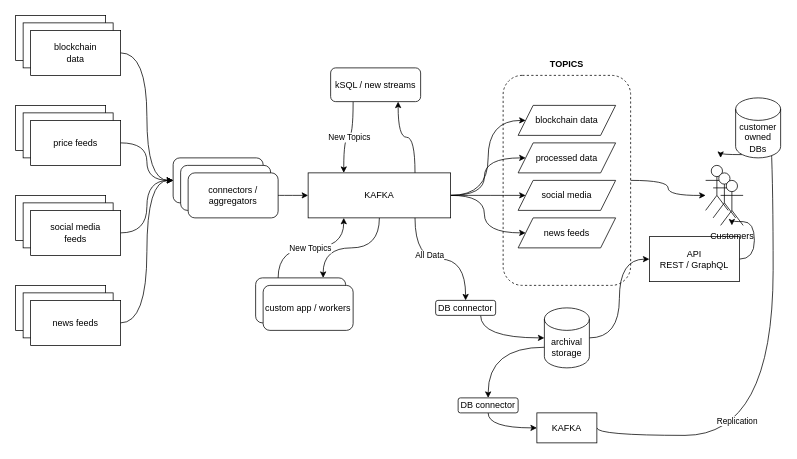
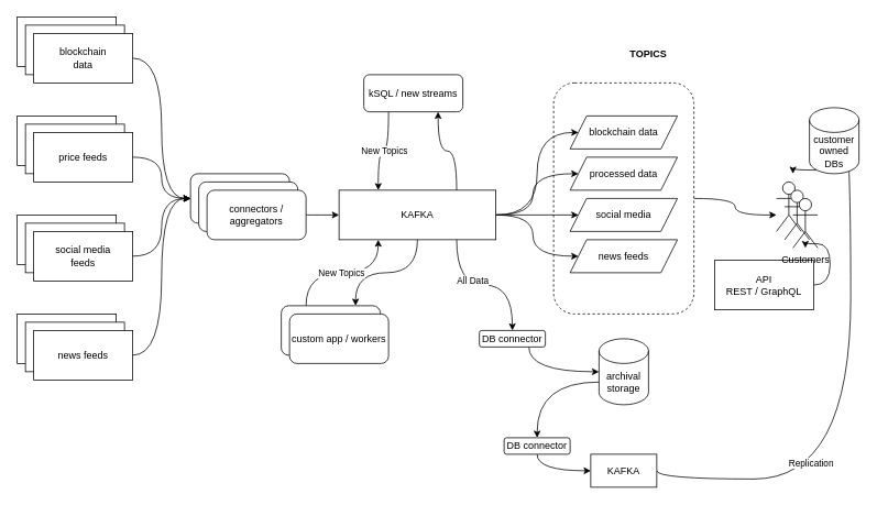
  <mxCell id="0" />
  <mxCell id="1" parent="0" />
  <mxCell id="2" style="edgeStyle=orthogonalEdgeStyle;curved=1;rounded=0;orthogonalLoop=1;jettySize=auto;html=1;exitX=1;exitY=0.5;exitDx=0;exitDy=0;" edge="1" parent="1" source="3"><mxGeometry relative="1" as="geometry"><mxPoint x="940" y="260" as="targetPoint" /></mxGeometry></mxCell>
  <mxCell id="3" value="" style="rounded=1;whiteSpace=wrap;html=1;dashed=1;fillColor=none;" vertex="1" parent="1"><mxGeometry x="670" y="100" width="170" height="280" as="geometry" /></mxCell>
  <mxCell id="4" value="" style="group" vertex="1" connectable="0" parent="1"><mxGeometry x="20" y="20" width="140" height="80" as="geometry" /></mxCell>
  <mxCell id="5" value="blockchains" style="rounded=0;whiteSpace=wrap;html=1;" vertex="1" parent="4"><mxGeometry width="120" height="60" as="geometry" /></mxCell>
  <mxCell id="6" value="blockchains" style="rounded=0;whiteSpace=wrap;html=1;" vertex="1" parent="4"><mxGeometry x="10" y="10" width="120" height="60" as="geometry" /></mxCell>
  <mxCell id="7" value="blockchain&lt;br&gt;data" style="rounded=0;whiteSpace=wrap;html=1;" vertex="1" parent="4"><mxGeometry x="20" y="20" width="120" height="60" as="geometry" /></mxCell>
  <mxCell id="8" value="" style="group" vertex="1" connectable="0" parent="1"><mxGeometry x="20" y="140" width="140" height="80" as="geometry" /></mxCell>
  <mxCell id="9" value="blockchains" style="rounded=0;whiteSpace=wrap;html=1;" vertex="1" parent="8"><mxGeometry width="120" height="60" as="geometry" /></mxCell>
  <mxCell id="10" value="blockchains" style="rounded=0;whiteSpace=wrap;html=1;" vertex="1" parent="8"><mxGeometry x="10" y="10" width="120" height="60" as="geometry" /></mxCell>
  <mxCell id="11" value="price feeds" style="rounded=0;whiteSpace=wrap;html=1;" vertex="1" parent="8"><mxGeometry x="20" y="20" width="120" height="60" as="geometry" /></mxCell>
  <mxCell id="12" value="" style="group" vertex="1" connectable="0" parent="1"><mxGeometry x="20" y="260" width="140" height="80" as="geometry" /></mxCell>
  <mxCell id="13" value="blockchains" style="rounded=0;whiteSpace=wrap;html=1;" vertex="1" parent="12"><mxGeometry width="120" height="60" as="geometry" /></mxCell>
  <mxCell id="14" value="blockchains" style="rounded=0;whiteSpace=wrap;html=1;" vertex="1" parent="12"><mxGeometry x="10" y="10" width="120" height="60" as="geometry" /></mxCell>
  <mxCell id="15" value="social media&lt;br&gt;feeds" style="rounded=0;whiteSpace=wrap;html=1;" vertex="1" parent="12"><mxGeometry x="20" y="20" width="120" height="60" as="geometry" /></mxCell>
  <mxCell id="16" value="" style="group" vertex="1" connectable="0" parent="1"><mxGeometry x="20" y="380" width="140" height="80" as="geometry" /></mxCell>
  <mxCell id="17" value="blockchains" style="rounded=0;whiteSpace=wrap;html=1;" vertex="1" parent="16"><mxGeometry width="120" height="60" as="geometry" /></mxCell>
  <mxCell id="18" value="blockchains" style="rounded=0;whiteSpace=wrap;html=1;" vertex="1" parent="16"><mxGeometry x="10" y="10" width="120" height="60" as="geometry" /></mxCell>
  <mxCell id="19" value="news feeds" style="rounded=0;whiteSpace=wrap;html=1;" vertex="1" parent="16"><mxGeometry x="20" y="20" width="120" height="60" as="geometry" /></mxCell>
  <mxCell id="20" value="" style="group" vertex="1" connectable="0" parent="1"><mxGeometry x="230" y="210" width="140" height="80" as="geometry" /></mxCell>
  <mxCell id="21" value="connectors" style="rounded=1;whiteSpace=wrap;html=1;" vertex="1" parent="20"><mxGeometry width="120" height="60" as="geometry" /></mxCell>
  <mxCell id="22" value="connectors" style="rounded=1;whiteSpace=wrap;html=1;" vertex="1" parent="20"><mxGeometry x="10" y="10" width="120" height="60" as="geometry" /></mxCell>
  <mxCell id="23" value="connectors /&lt;br&gt;aggregators" style="rounded=1;whiteSpace=wrap;html=1;" vertex="1" parent="20"><mxGeometry x="20" y="20" width="120" height="60" as="geometry" /></mxCell>
  <mxCell id="24" style="edgeStyle=orthogonalEdgeStyle;rounded=0;orthogonalLoop=1;jettySize=auto;html=1;exitX=1;exitY=0.5;exitDx=0;exitDy=0;entryX=0;entryY=0.5;entryDx=0;entryDy=0;curved=1;" edge="1" parent="1" source="7" target="21"><mxGeometry relative="1" as="geometry" /></mxCell>
  <mxCell id="25" style="edgeStyle=orthogonalEdgeStyle;curved=1;rounded=0;orthogonalLoop=1;jettySize=auto;html=1;exitX=1;exitY=0.5;exitDx=0;exitDy=0;entryX=0;entryY=0.5;entryDx=0;entryDy=0;" edge="1" parent="1" source="11" target="21"><mxGeometry relative="1" as="geometry" /></mxCell>
  <mxCell id="26" style="edgeStyle=orthogonalEdgeStyle;curved=1;rounded=0;orthogonalLoop=1;jettySize=auto;html=1;exitX=1;exitY=0.5;exitDx=0;exitDy=0;entryX=0;entryY=0.5;entryDx=0;entryDy=0;" edge="1" parent="1" source="15" target="21"><mxGeometry relative="1" as="geometry" /></mxCell>
  <mxCell id="27" style="edgeStyle=orthogonalEdgeStyle;curved=1;rounded=0;orthogonalLoop=1;jettySize=auto;html=1;exitX=1;exitY=0.5;exitDx=0;exitDy=0;entryX=0;entryY=0.5;entryDx=0;entryDy=0;" edge="1" parent="1" source="19" target="21"><mxGeometry relative="1" as="geometry" /></mxCell>
  <mxCell id="28" style="edgeStyle=orthogonalEdgeStyle;curved=1;rounded=0;orthogonalLoop=1;jettySize=auto;html=1;exitX=0.75;exitY=0;exitDx=0;exitDy=0;entryX=0.75;entryY=1;entryDx=0;entryDy=0;" edge="1" parent="1" source="34" target="39"><mxGeometry relative="1" as="geometry" /></mxCell>
  <mxCell id="29" style="edgeStyle=orthogonalEdgeStyle;curved=1;rounded=0;orthogonalLoop=1;jettySize=auto;html=1;exitX=1;exitY=0.5;exitDx=0;exitDy=0;entryX=0;entryY=0.5;entryDx=0;entryDy=0;" edge="1" parent="1" source="34" target="36"><mxGeometry relative="1" as="geometry"><Array as="points"><mxPoint x="650" y="260" /><mxPoint x="650" y="160" /></Array></mxGeometry></mxCell>
  <mxCell id="30" style="edgeStyle=orthogonalEdgeStyle;curved=1;rounded=0;orthogonalLoop=1;jettySize=auto;html=1;exitX=1;exitY=0.5;exitDx=0;exitDy=0;" edge="1" parent="1" source="34" target="40"><mxGeometry relative="1" as="geometry" /></mxCell>
  <mxCell id="31" style="edgeStyle=orthogonalEdgeStyle;curved=1;rounded=0;orthogonalLoop=1;jettySize=auto;html=1;exitX=1;exitY=0.5;exitDx=0;exitDy=0;entryX=0;entryY=0.5;entryDx=0;entryDy=0;" edge="1" parent="1" source="34" target="41"><mxGeometry relative="1" as="geometry" /></mxCell>
  <mxCell id="32" style="edgeStyle=orthogonalEdgeStyle;curved=1;rounded=0;orthogonalLoop=1;jettySize=auto;html=1;exitX=1;exitY=0.5;exitDx=0;exitDy=0;entryX=0;entryY=0.5;entryDx=0;entryDy=0;" edge="1" parent="1" source="34" target="42"><mxGeometry relative="1" as="geometry"><mxPoint x="640" y="290" as="targetPoint" /></mxGeometry></mxCell>
  <mxCell id="33" style="edgeStyle=orthogonalEdgeStyle;curved=1;rounded=0;orthogonalLoop=1;jettySize=auto;html=1;exitX=0.5;exitY=1;exitDx=0;exitDy=0;entryX=0.75;entryY=0;entryDx=0;entryDy=0;" edge="1" parent="1" source="34" target="45"><mxGeometry relative="1" as="geometry" /></mxCell>
  <mxCell id="34" value="KAFKA" style="rounded=0;whiteSpace=wrap;html=1;" vertex="1" parent="1"><mxGeometry x="410" y="230" width="190" height="60" as="geometry" /></mxCell>
  <mxCell id="35" style="edgeStyle=orthogonalEdgeStyle;curved=1;rounded=0;orthogonalLoop=1;jettySize=auto;html=1;exitX=1;exitY=0.5;exitDx=0;exitDy=0;entryX=0;entryY=0.5;entryDx=0;entryDy=0;" edge="1" parent="1" source="23" target="34"><mxGeometry relative="1" as="geometry" /></mxCell>
  <mxCell id="36" value="blockchain data" style="shape=parallelogram;perimeter=parallelogramPerimeter;whiteSpace=wrap;html=1;fixedSize=1;" vertex="1" parent="1"><mxGeometry x="690" y="140" width="130" height="40" as="geometry" /></mxCell>
  <mxCell id="37" style="edgeStyle=orthogonalEdgeStyle;curved=1;rounded=0;orthogonalLoop=1;jettySize=auto;html=1;exitX=0.25;exitY=1;exitDx=0;exitDy=0;entryX=0.25;entryY=0;entryDx=0;entryDy=0;" edge="1" parent="1" source="39" target="34"><mxGeometry relative="1" as="geometry" /></mxCell>
  <mxCell id="38" value="New Topics" style="edgeLabel;html=1;align=center;verticalAlign=middle;resizable=0;points=[];" vertex="1" connectable="0" parent="37"><mxGeometry x="-0.022" relative="1" as="geometry"><mxPoint as="offset" /></mxGeometry></mxCell>
  <mxCell id="39" value="kSQL / new streams" style="rounded=1;whiteSpace=wrap;html=1;" vertex="1" parent="1"><mxGeometry x="440" y="90" width="120" height="45" as="geometry" /></mxCell>
  <mxCell id="40" value="processed data" style="shape=parallelogram;perimeter=parallelogramPerimeter;whiteSpace=wrap;html=1;fixedSize=1;" vertex="1" parent="1"><mxGeometry x="690" y="190" width="130" height="40" as="geometry" /></mxCell>
  <mxCell id="41" value="social media" style="shape=parallelogram;perimeter=parallelogramPerimeter;whiteSpace=wrap;html=1;fixedSize=1;" vertex="1" parent="1"><mxGeometry x="690" y="240" width="130" height="40" as="geometry" /></mxCell>
  <mxCell id="42" value="news feeds" style="shape=parallelogram;perimeter=parallelogramPerimeter;whiteSpace=wrap;html=1;fixedSize=1;" vertex="1" parent="1"><mxGeometry x="690" y="290" width="130" height="40" as="geometry" /></mxCell>
- <mxCell id="43" value="&lt;b&gt;TOPICS&lt;/b&gt;" style="text;html=1;strokeColor=none;fillColor=none;align=center;verticalAlign=middle;whiteSpace=wrap;rounded=0;dashed=1;" vertex="1" parent="1"><mxGeometry x="725" y="70" width="60" height="30" as="geometry" /></mxCell>
+ <mxCell id="43" value="&lt;b&gt;TOPICS&lt;/b&gt;" style="text;html=1;strokeColor=none;fillColor=none;align=center;verticalAlign=middle;whiteSpace=wrap;rounded=0;dashed=1;" vertex="1" parent="1"><mxGeometry x="755" y="50" width="60" height="30" as="geometry" /></mxCell>
  <mxCell id="44" value="" style="group" vertex="1" connectable="0" parent="1"><mxGeometry x="340" y="370" width="130" height="70" as="geometry" /></mxCell>
  <mxCell id="45" value="" style="rounded=1;whiteSpace=wrap;html=1;" vertex="1" parent="44"><mxGeometry width="120" height="60" as="geometry" /></mxCell>
  <mxCell id="46" value="custom app / workers" style="rounded=1;whiteSpace=wrap;html=1;" vertex="1" parent="44"><mxGeometry x="10" y="10" width="120" height="60" as="geometry" /></mxCell>
  <mxCell id="47" style="edgeStyle=orthogonalEdgeStyle;curved=1;rounded=0;orthogonalLoop=1;jettySize=auto;html=1;exitX=0.25;exitY=0;exitDx=0;exitDy=0;entryX=0.25;entryY=1;entryDx=0;entryDy=0;" edge="1" parent="1" source="45" target="34"><mxGeometry relative="1" as="geometry" /></mxCell>
  <mxCell id="48" value="New Topics" style="edgeLabel;html=1;align=center;verticalAlign=middle;resizable=0;points=[];" vertex="1" connectable="0" parent="47"><mxGeometry x="-0.025" relative="1" as="geometry"><mxPoint as="offset" /></mxGeometry></mxCell>
- <mxCell id="49" style="edgeStyle=orthogonalEdgeStyle;curved=1;rounded=0;orthogonalLoop=1;jettySize=auto;html=1;exitX=1;exitY=0.5;exitDx=0;exitDy=0;exitPerimeter=0;entryX=0;entryY=0.5;entryDx=0;entryDy=0;" edge="1" parent="1" source="53" target="55"><mxGeometry relative="1" as="geometry" /></mxCell>
  <mxCell id="50" style="edgeStyle=orthogonalEdgeStyle;curved=1;rounded=0;orthogonalLoop=1;jettySize=auto;html=1;exitX=0.75;exitY=1;exitDx=0;exitDy=0;entryX=0.5;entryY=0;entryDx=0;entryDy=0;" edge="1" parent="1" source="34" target="66"><mxGeometry relative="1" as="geometry" /></mxCell>
  <mxCell id="51" value="All Data" style="edgeLabel;html=1;align=center;verticalAlign=middle;resizable=0;points=[];" vertex="1" connectable="0" parent="50"><mxGeometry x="-0.17" y="6" relative="1" as="geometry"><mxPoint as="offset" /></mxGeometry></mxCell>
  <mxCell id="52" style="edgeStyle=orthogonalEdgeStyle;curved=1;rounded=0;orthogonalLoop=1;jettySize=auto;html=1;exitX=0;exitY=0;exitDx=0;exitDy=52.5;exitPerimeter=0;entryX=0.5;entryY=0;entryDx=0;entryDy=0;" edge="1" parent="1" source="53" target="68"><mxGeometry relative="1" as="geometry" /></mxCell>
  <mxCell id="53" value="archival storage" style="shape=cylinder3;whiteSpace=wrap;html=1;boundedLbl=1;backgroundOutline=1;size=15;fillColor=default;" vertex="1" parent="1"><mxGeometry x="725" y="410" width="60" height="80" as="geometry" /></mxCell>
  <mxCell id="54" style="edgeStyle=orthogonalEdgeStyle;curved=1;rounded=0;orthogonalLoop=1;jettySize=auto;html=1;exitX=1;exitY=0.5;exitDx=0;exitDy=0;" edge="1" parent="1" source="55" target="59"><mxGeometry relative="1" as="geometry" /></mxCell>
  <mxCell id="55" value="API&lt;br&gt;REST / GraphQL" style="rounded=0;whiteSpace=wrap;html=1;fillColor=default;" vertex="1" parent="1"><mxGeometry x="865" y="315" width="120" height="60" as="geometry" /></mxCell>
  <mxCell id="56" value="" style="group" vertex="1" connectable="0" parent="1"><mxGeometry x="940" y="220" width="50" height="80" as="geometry" /></mxCell>
  <mxCell id="57" value="" style="shape=umlActor;verticalLabelPosition=bottom;verticalAlign=top;html=1;outlineConnect=0;fillColor=default;" vertex="1" parent="56"><mxGeometry width="30" height="60" as="geometry" /></mxCell>
  <mxCell id="58" value="" style="shape=umlActor;verticalLabelPosition=bottom;verticalAlign=top;html=1;outlineConnect=0;fillColor=default;" vertex="1" parent="56"><mxGeometry x="10" y="10" width="30" height="60" as="geometry" /></mxCell>
  <mxCell id="59" value="Customers" style="shape=umlActor;verticalLabelPosition=bottom;verticalAlign=top;html=1;outlineConnect=0;fillColor=default;" vertex="1" parent="56"><mxGeometry x="20" y="20" width="30" height="60" as="geometry" /></mxCell>
  <mxCell id="60" style="edgeStyle=orthogonalEdgeStyle;curved=1;rounded=0;orthogonalLoop=1;jettySize=auto;html=1;exitX=1;exitY=0.5;exitDx=0;exitDy=0;entryX=0.5;entryY=1;entryDx=0;entryDy=0;entryPerimeter=0;" edge="1" parent="1" source="62" target="64"><mxGeometry relative="1" as="geometry"><Array as="points"><mxPoint x="1030" y="580" /><mxPoint x="1030" y="140" /></Array></mxGeometry></mxCell>
  <mxCell id="61" value="Replication" style="edgeLabel;html=1;align=center;verticalAlign=middle;resizable=0;points=[];" vertex="1" connectable="0" parent="60"><mxGeometry x="-0.677" y="30" relative="1" as="geometry"><mxPoint x="71" y="10" as="offset" /></mxGeometry></mxCell>
  <mxCell id="62" value="KAFKA" style="rounded=0;whiteSpace=wrap;html=1;" vertex="1" parent="1"><mxGeometry x="715" y="550" width="80" height="40" as="geometry" /></mxCell>
  <mxCell id="63" style="edgeStyle=orthogonalEdgeStyle;curved=1;rounded=0;orthogonalLoop=1;jettySize=auto;html=1;exitX=0.145;exitY=1;exitDx=0;exitDy=-4.35;exitPerimeter=0;" edge="1" parent="1" source="64"><mxGeometry relative="1" as="geometry"><mxPoint x="960" y="210" as="targetPoint" /></mxGeometry></mxCell>
  <mxCell id="64" value="customer owned DBs" style="shape=cylinder3;whiteSpace=wrap;html=1;boundedLbl=1;backgroundOutline=1;size=15;fillColor=default;" vertex="1" parent="1"><mxGeometry x="980" y="130" width="60" height="80" as="geometry" /></mxCell>
  <mxCell id="65" style="edgeStyle=orthogonalEdgeStyle;curved=1;rounded=0;orthogonalLoop=1;jettySize=auto;html=1;exitX=0.75;exitY=1;exitDx=0;exitDy=0;entryX=0;entryY=0.5;entryDx=0;entryDy=0;entryPerimeter=0;" edge="1" parent="1" source="66" target="53"><mxGeometry relative="1" as="geometry" /></mxCell>
  <mxCell id="66" value="DB connector" style="rounded=1;whiteSpace=wrap;html=1;fillColor=default;" vertex="1" parent="1"><mxGeometry x="580" y="400" width="80" height="20" as="geometry" /></mxCell>
  <mxCell id="67" style="edgeStyle=orthogonalEdgeStyle;curved=1;rounded=0;orthogonalLoop=1;jettySize=auto;html=1;exitX=0.5;exitY=1;exitDx=0;exitDy=0;entryX=0;entryY=0.5;entryDx=0;entryDy=0;" edge="1" parent="1" source="68" target="62"><mxGeometry relative="1" as="geometry" /></mxCell>
  <mxCell id="68" value="DB connector" style="rounded=1;whiteSpace=wrap;html=1;fillColor=default;" vertex="1" parent="1"><mxGeometry x="610" y="530" width="80" height="20" as="geometry" /></mxCell>
